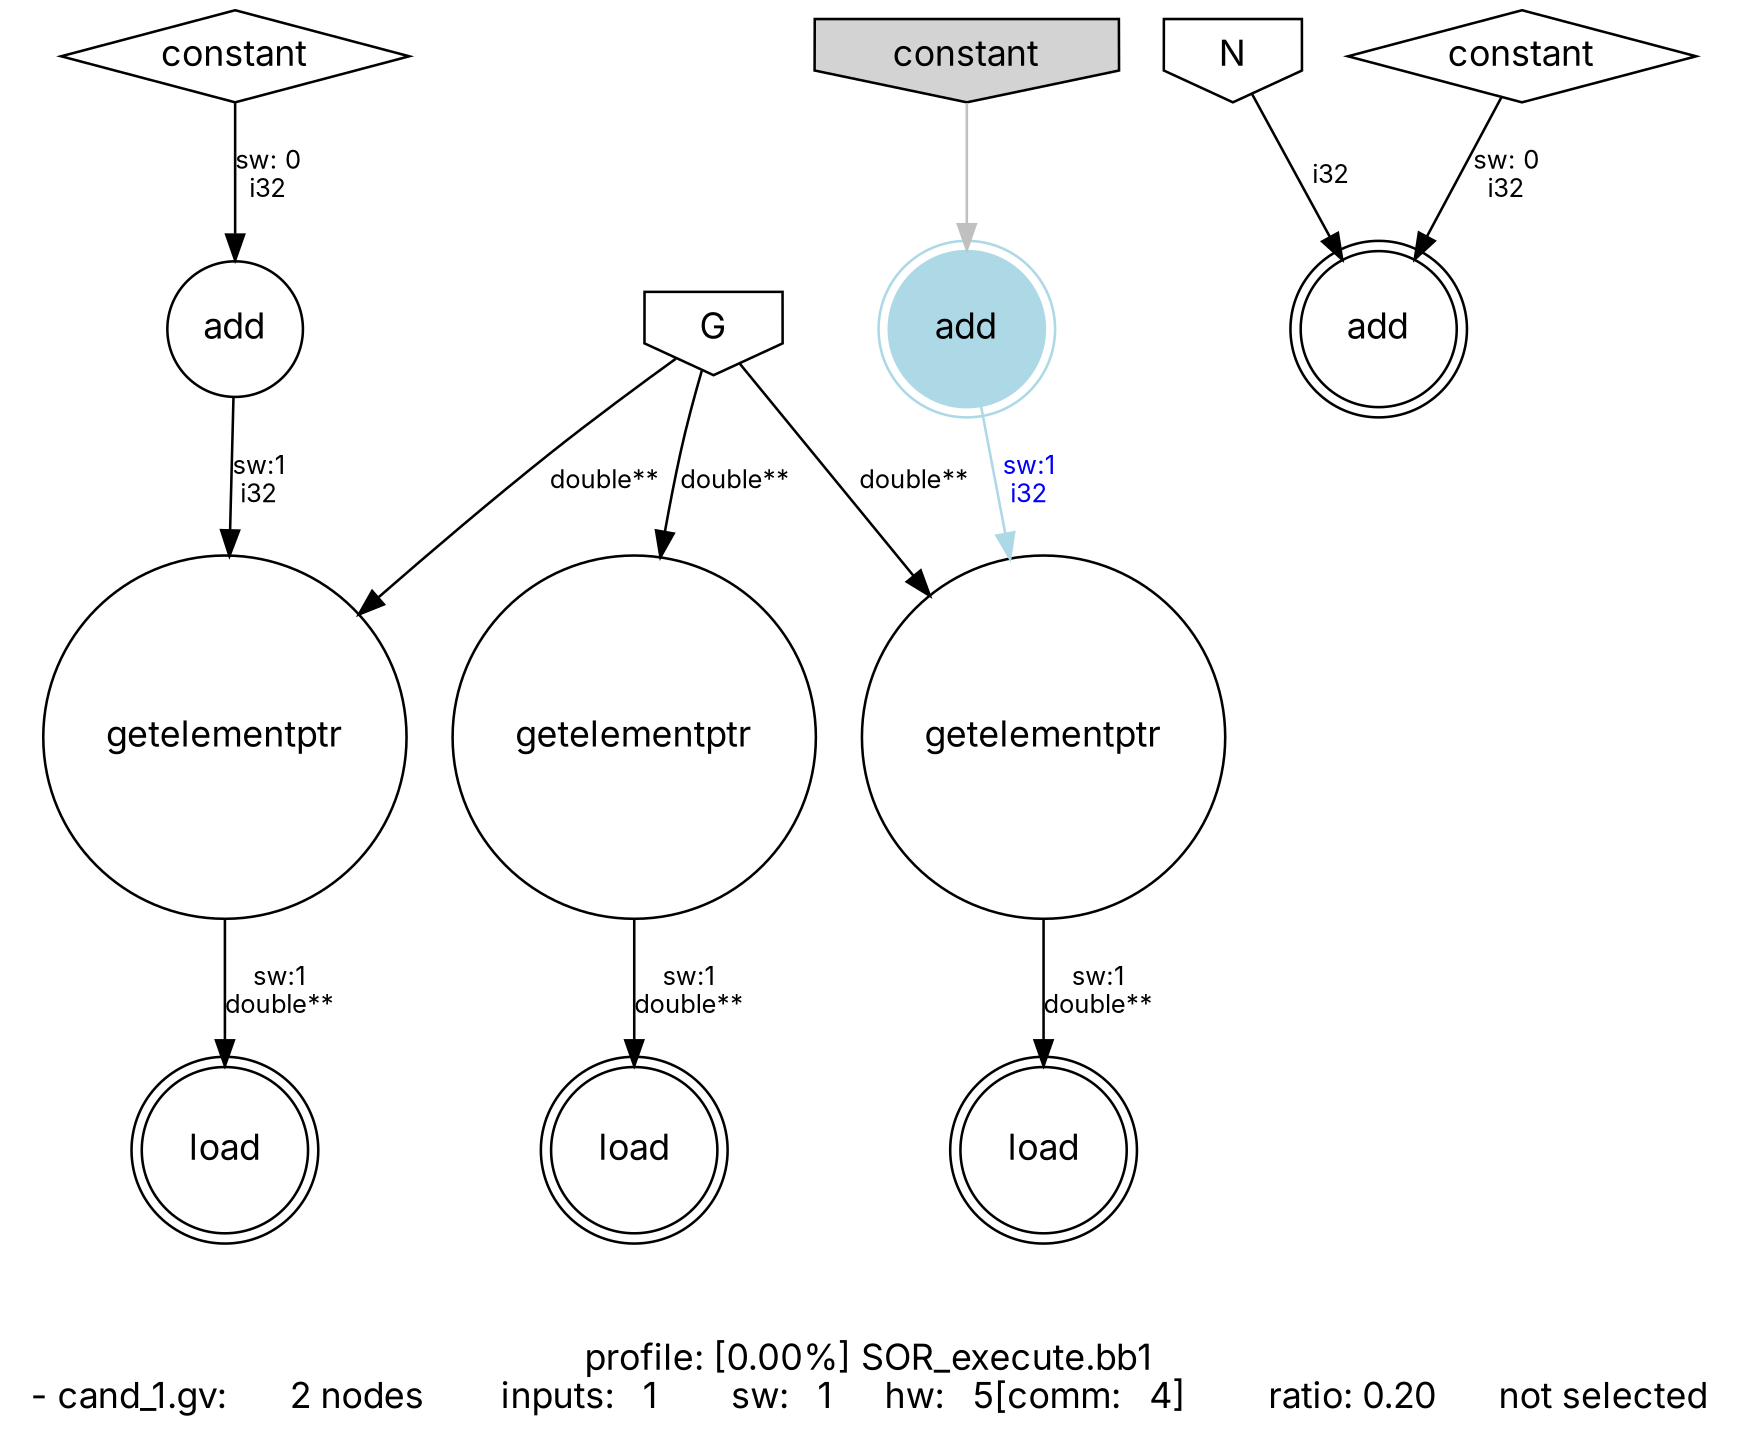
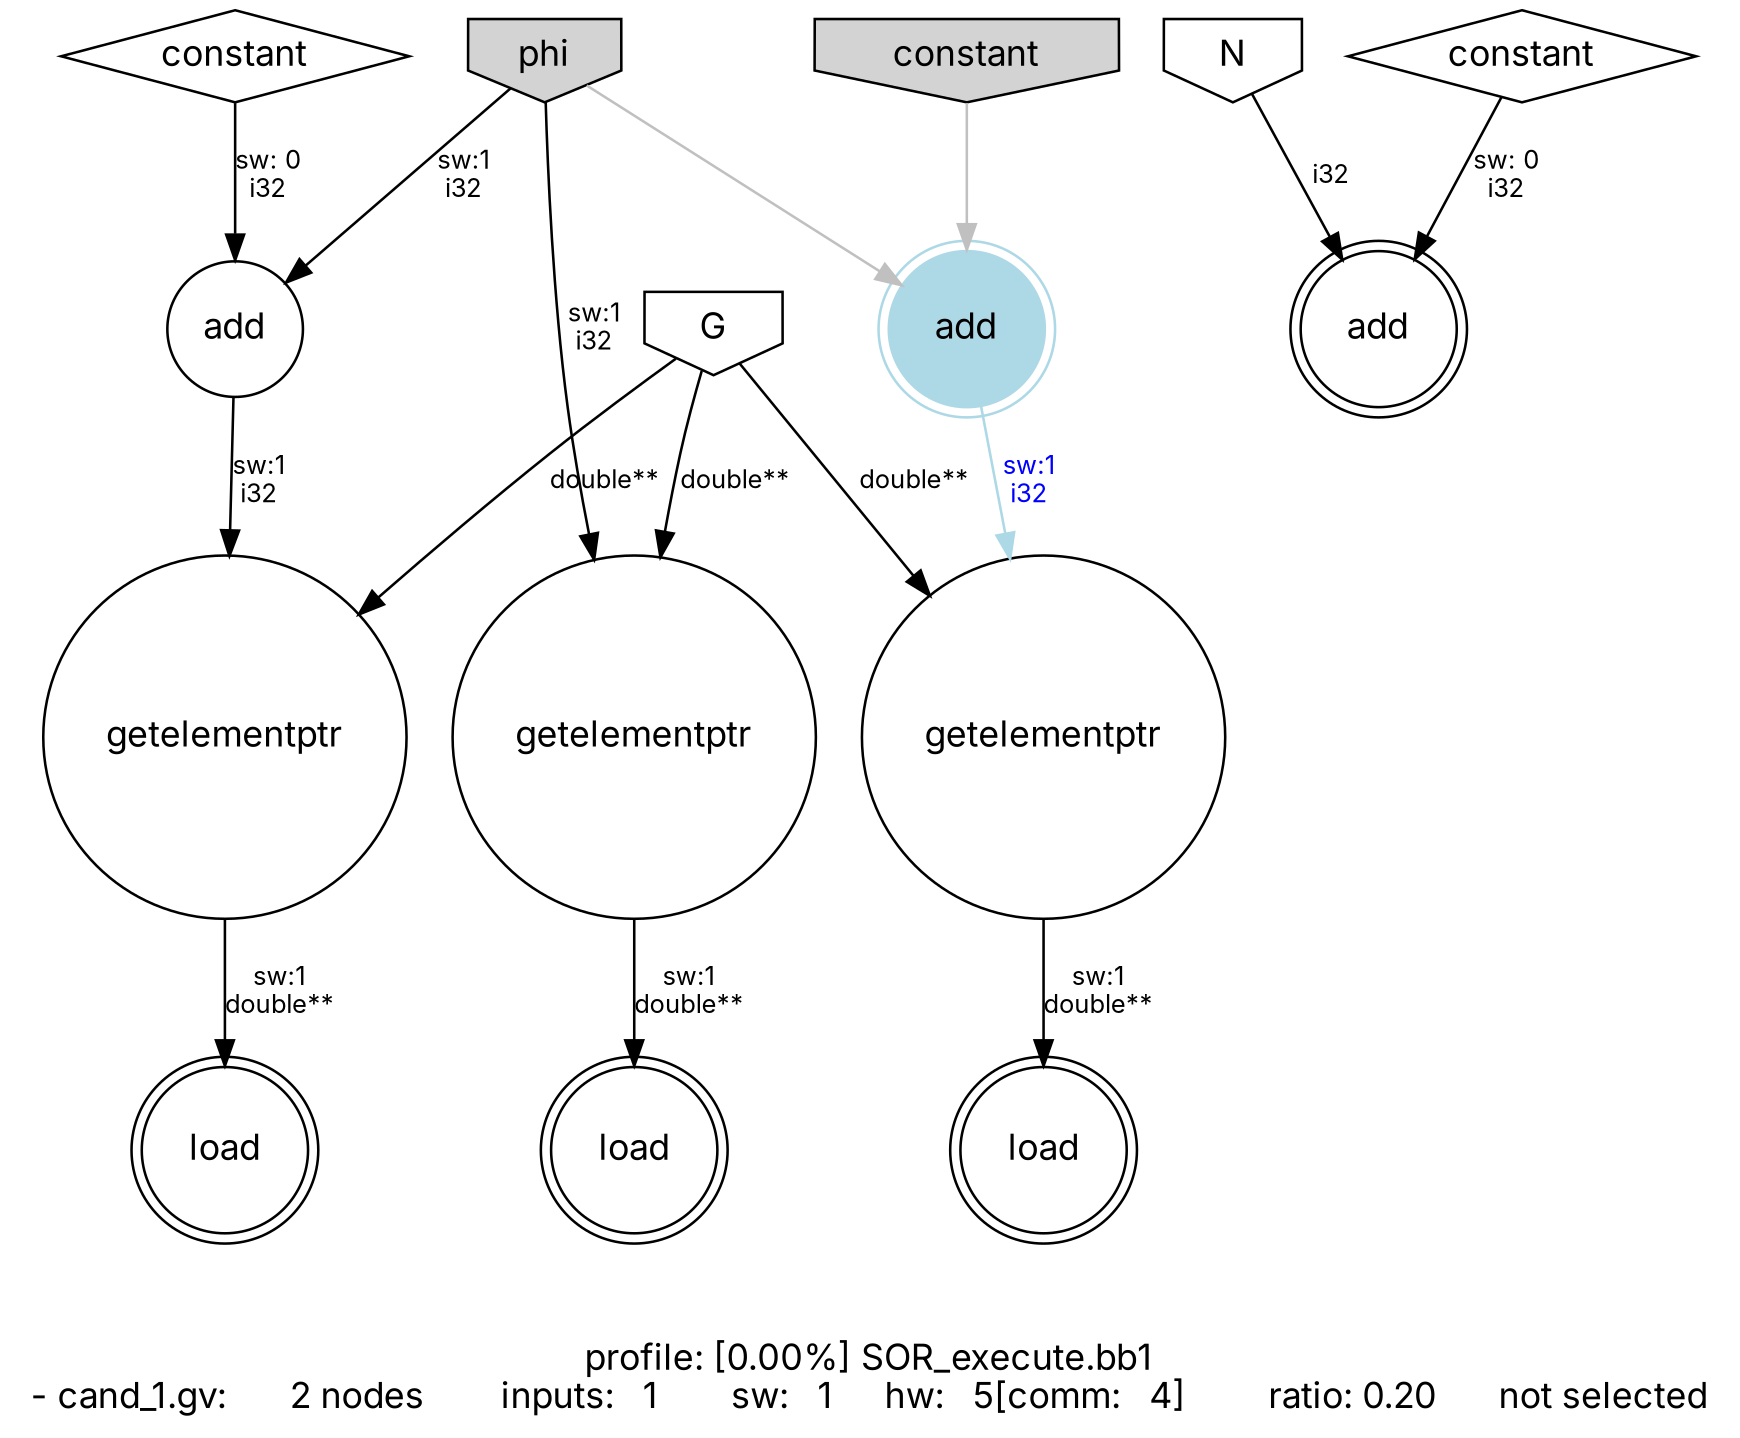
  digraph {
    label="profile: [0.00%] SOR_execute.bb1\n- cand_1.gv: 	   2 nodes 	 inputs:   1 	 sw:   1 	 hw:   5[comm:   4] 	 ratio: 0.20 	 not selected"
    fontname=Inter
    node [shape=doublecircle fontname=Inter]
    edge [fontsize=10 fontname=Inter]
+   n1 [bgcolor=lightblue label=phi rank=source shape=invhouse style=filled]
    n2 [label=add shape=circle]
    n3 [color=lightblue label=add rank=sink style=filled]
    n4 [label=getelementptr shape=circle]
    n5 [label=getelementptr shape=circle]
    n6 [label=constant shape=diamond]
    n7 [label=load rank=sink]
    n8 [label=G rank=source shape=invhouse]
    n9 [label=getelementptr shape=circle]
    n10 [bgcolor=lightblue label=constant rank=source shape=invhouse style=filled]
    n11 [label=load rank=sink]
    n12 [label=load rank=sink]
    n13 [label=add rank=sink]
    n14 [label=N rank=source shape=invhouse]
    n15 [label=constant shape=diamond]
+   n1 -> n2 [label="sw:1\ni32"]
+   n1 -> n3 [color=gray]
+   n1 -> n4 [label="sw:1\ni32"]
    n2 -> n5 [label="sw:1\ni32"]
    n3 -> n9 [color=lightblue fontcolor=blue label="sw:1\ni32"]
    n4 -> n12 [label="sw:1\ndouble**"]
    n5 -> n7 [label="sw:1\ndouble**"]
    n6 -> n2 [label="sw: 0\ni32"]
    n8 -> n4 [label="double**"]
    n8 -> n5 [label="double**"]
    n8 -> n9 [label="double**"]
    n9 -> n11 [label="sw:1\ndouble**"]
    n10 -> n3 [color=gray]
    n14 -> n13 [label=i32]
    n15 -> n13 [label="sw: 0\ni32"]
  }
